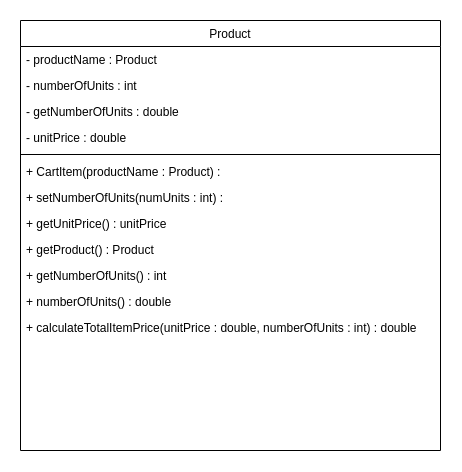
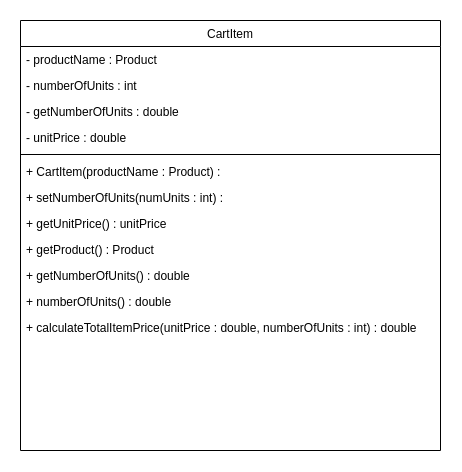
  <mxCell id="0" />
  <mxCell id="1" parent="0" />
- <mxCell id="2" value="Product" style="swimlane;fontStyle=0;align=center;verticalAlign=top;childLayout=stackLayout;horizontal=1;startSize=26;horizontalStack=0;resizeParent=1;resizeLast=0;collapsible=1;marginBottom=0;rounded=0;shadow=0;strokeWidth=1;" parent="1" vertex="1"><mxGeometry x="20" y="20" width="420" height="430" as="geometry"><mxRectangle x="550" y="140" width="160" height="26" as="alternateBounds" /></mxGeometry></mxCell>
+ <mxCell id="2" value="CartItem" style="swimlane;fontStyle=0;align=center;verticalAlign=top;childLayout=stackLayout;horizontal=1;startSize=26;horizontalStack=0;resizeParent=1;resizeLast=0;collapsible=1;marginBottom=0;rounded=0;shadow=0;strokeWidth=1;" parent="1" vertex="1"><mxGeometry x="20" y="20" width="420" height="430" as="geometry"><mxRectangle x="550" y="140" width="160" height="26" as="alternateBounds" /></mxGeometry></mxCell>
  <mxCell id="3" value="- productName : Product" style="text;align=left;verticalAlign=top;spacingLeft=4;spacingRight=4;overflow=hidden;rotatable=0;points=[[0,0.5],[1,0.5]];portConstraint=eastwest;" parent="2" vertex="1"><mxGeometry y="26" width="420" height="26" as="geometry" /></mxCell>
  <mxCell id="4" value="- numberOfUnits : int" style="text;align=left;verticalAlign=top;spacingLeft=4;spacingRight=4;overflow=hidden;rotatable=0;points=[[0,0.5],[1,0.5]];portConstraint=eastwest;" parent="2" vertex="1"><mxGeometry y="52" width="420" height="26" as="geometry" /></mxCell>
  <mxCell id="5" value="- getNumberOfUnits : double" style="text;align=left;verticalAlign=top;spacingLeft=4;spacingRight=4;overflow=hidden;rotatable=0;points=[[0,0.5],[1,0.5]];portConstraint=eastwest;" parent="2" vertex="1"><mxGeometry y="78" width="420" height="26" as="geometry" /></mxCell>
  <mxCell id="6" value="- unitPrice : double" style="text;align=left;verticalAlign=top;spacingLeft=4;spacingRight=4;overflow=hidden;rotatable=0;points=[[0,0.5],[1,0.5]];portConstraint=eastwest;" parent="2" vertex="1"><mxGeometry y="104" width="420" height="26" as="geometry" /></mxCell>
  <mxCell id="7" value="" style="line;html=1;strokeWidth=1;align=left;verticalAlign=middle;spacingTop=-1;spacingLeft=3;spacingRight=3;rotatable=0;labelPosition=right;points=[];portConstraint=eastwest;" parent="2" vertex="1"><mxGeometry y="130" width="420" height="8" as="geometry" /></mxCell>
  <mxCell id="8" value="+ CartItem(productName : Product) :" style="text;align=left;verticalAlign=top;spacingLeft=4;spacingRight=4;overflow=hidden;rotatable=0;points=[[0,0.5],[1,0.5]];portConstraint=eastwest;" parent="2" vertex="1"><mxGeometry y="138" width="420" height="26" as="geometry" /></mxCell>
  <mxCell id="9" value="+ setNumberOfUnits(numUnits : int) : " style="text;align=left;verticalAlign=top;spacingLeft=4;spacingRight=4;overflow=hidden;rotatable=0;points=[[0,0.5],[1,0.5]];portConstraint=eastwest;" parent="2" vertex="1"><mxGeometry y="164" width="420" height="26" as="geometry" /></mxCell>
  <mxCell id="10" value="+ getUnitPrice() : unitPrice" style="text;align=left;verticalAlign=top;spacingLeft=4;spacingRight=4;overflow=hidden;rotatable=0;points=[[0,0.5],[1,0.5]];portConstraint=eastwest;" parent="2" vertex="1"><mxGeometry y="190" width="420" height="26" as="geometry" /></mxCell>
  <mxCell id="11" value="+ getProduct() : Product" style="text;align=left;verticalAlign=top;spacingLeft=4;spacingRight=4;overflow=hidden;rotatable=0;points=[[0,0.5],[1,0.5]];portConstraint=eastwest;rounded=0;shadow=0;html=0;" parent="2" vertex="1"><mxGeometry y="216" width="420" height="26" as="geometry" /></mxCell>
- <mxCell id="12" value="+ getNumberOfUnits() : int" style="text;align=left;verticalAlign=top;spacingLeft=4;spacingRight=4;overflow=hidden;rotatable=0;points=[[0,0.5],[1,0.5]];portConstraint=eastwest;" parent="2" vertex="1"><mxGeometry y="242" width="420" height="26" as="geometry" /></mxCell>
+ <mxCell id="12" value="+ getNumberOfUnits() : double" style="text;align=left;verticalAlign=top;spacingLeft=4;spacingRight=4;overflow=hidden;rotatable=0;points=[[0,0.5],[1,0.5]];portConstraint=eastwest;" parent="2" vertex="1"><mxGeometry y="242" width="420" height="26" as="geometry" /></mxCell>
  <mxCell id="13" value="+ numberOfUnits() : double" style="text;align=left;verticalAlign=top;spacingLeft=4;spacingRight=4;overflow=hidden;rotatable=0;points=[[0,0.5],[1,0.5]];portConstraint=eastwest;" parent="2" vertex="1"><mxGeometry y="268" width="420" height="26" as="geometry" /></mxCell>
  <mxCell id="14" value="+ calculateTotalItemPrice(unitPrice : double, numberOfUnits : int) : double" style="text;align=left;verticalAlign=top;spacingLeft=4;spacingRight=4;overflow=hidden;rotatable=0;points=[[0,0.5],[1,0.5]];portConstraint=eastwest;" parent="2" vertex="1"><mxGeometry y="294" width="420" height="26" as="geometry" /></mxCell>
